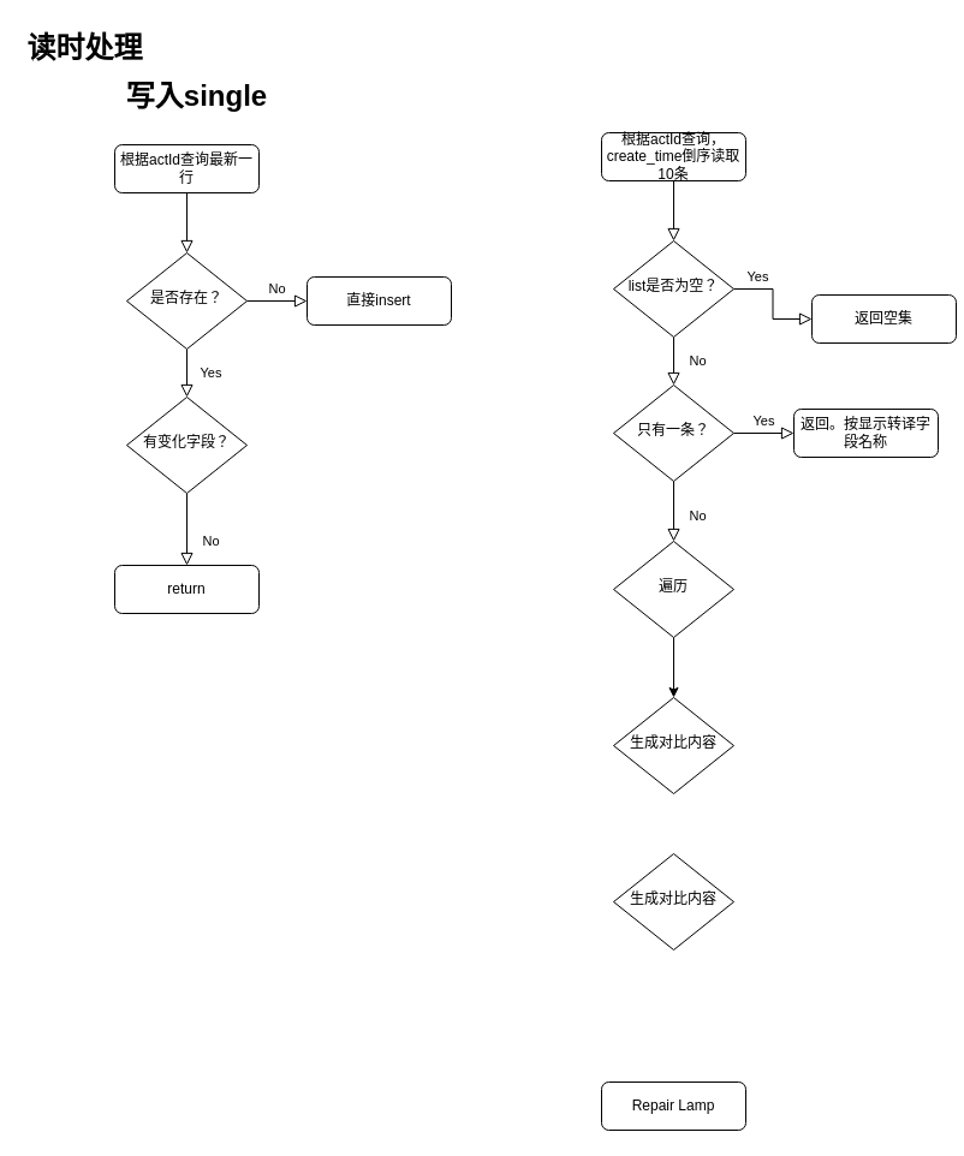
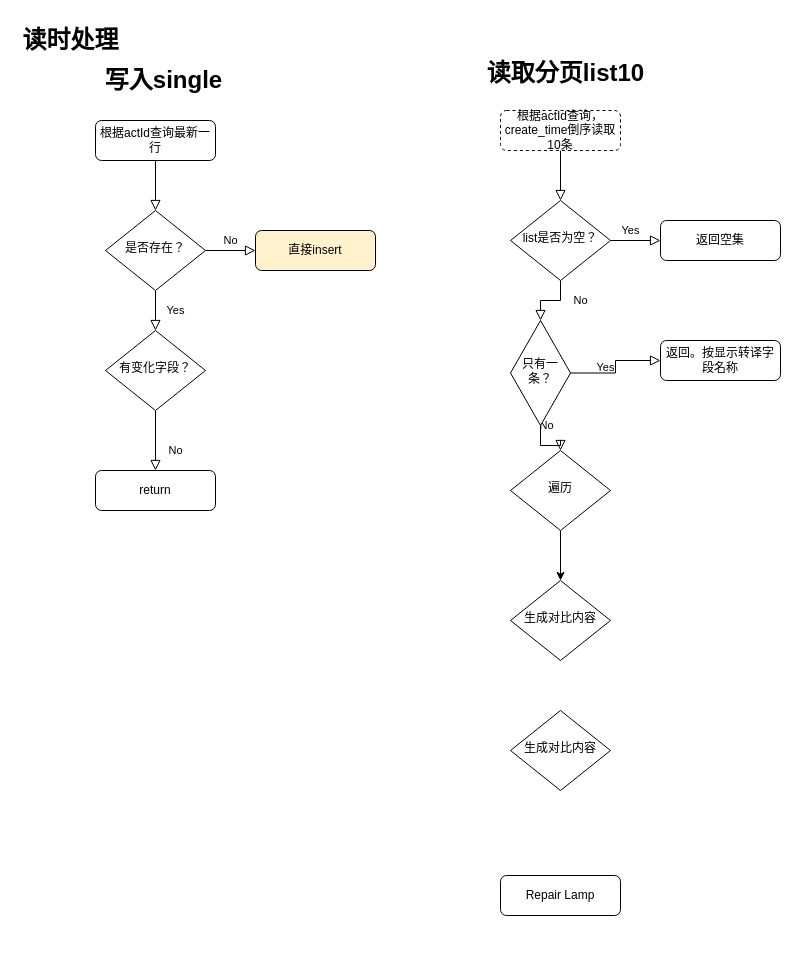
  <mxCell id="0" />
  <mxCell id="1" parent="0" />
  <mxCell id="2" value="" style="rounded=0;html=1;jettySize=auto;orthogonalLoop=1;fontSize=11;endArrow=block;endFill=0;endSize=8;strokeWidth=1;shadow=0;labelBackgroundColor=none;edgeStyle=orthogonalEdgeStyle;" parent="1" source="3" target="6" edge="1"><mxGeometry relative="1" as="geometry" /></mxCell>
  <mxCell id="3" value="根据actId查询最新一行" style="rounded=1;whiteSpace=wrap;html=1;fontSize=12;glass=0;strokeWidth=1;shadow=0;" parent="1" vertex="1"><mxGeometry x="95" y="120" width="120" height="40" as="geometry" /></mxCell>
  <mxCell id="4" value="Yes" style="rounded=0;html=1;jettySize=auto;orthogonalLoop=1;fontSize=11;endArrow=block;endFill=0;endSize=8;strokeWidth=1;shadow=0;labelBackgroundColor=none;edgeStyle=orthogonalEdgeStyle;" parent="1" source="6" target="9" edge="1"><mxGeometry y="20" relative="1" as="geometry"><mxPoint as="offset" /></mxGeometry></mxCell>
  <mxCell id="5" value="No" style="edgeStyle=orthogonalEdgeStyle;rounded=0;html=1;jettySize=auto;orthogonalLoop=1;fontSize=11;endArrow=block;endFill=0;endSize=8;strokeWidth=1;shadow=0;labelBackgroundColor=none;" parent="1" source="6" target="7" edge="1"><mxGeometry y="10" relative="1" as="geometry"><mxPoint as="offset" /></mxGeometry></mxCell>
  <mxCell id="6" value="是否存在？" style="rhombus;whiteSpace=wrap;html=1;shadow=0;fontFamily=Helvetica;fontSize=12;align=center;strokeWidth=1;spacing=6;spacingTop=-4;" parent="1" vertex="1"><mxGeometry x="105" y="210" width="100" height="80" as="geometry" /></mxCell>
- <mxCell id="7" value="直接insert" style="rounded=1;whiteSpace=wrap;html=1;fontSize=12;glass=0;strokeWidth=1;shadow=0;" parent="1" vertex="1"><mxGeometry x="255" y="230" width="120" height="40" as="geometry" /></mxCell>
+ <mxCell id="7" value="直接insert" style="rounded=1;whiteSpace=wrap;html=1;fontSize=12;glass=0;strokeWidth=1;shadow=0;fillColor=#fff2cc;" parent="1" vertex="1"><mxGeometry x="255" y="230" width="120" height="40" as="geometry" /></mxCell>
  <mxCell id="8" value="No" style="rounded=0;html=1;jettySize=auto;orthogonalLoop=1;fontSize=11;endArrow=block;endFill=0;endSize=8;strokeWidth=1;shadow=0;labelBackgroundColor=none;edgeStyle=orthogonalEdgeStyle;" parent="1" source="9" target="10" edge="1"><mxGeometry x="0.333" y="20" relative="1" as="geometry"><mxPoint as="offset" /></mxGeometry></mxCell>
  <mxCell id="9" value="有变化字段？" style="rhombus;whiteSpace=wrap;html=1;shadow=0;fontFamily=Helvetica;fontSize=12;align=center;strokeWidth=1;spacing=6;spacingTop=-4;" parent="1" vertex="1"><mxGeometry x="105" y="330" width="100" height="80" as="geometry" /></mxCell>
  <mxCell id="10" value="return" style="rounded=1;whiteSpace=wrap;html=1;fontSize=12;glass=0;strokeWidth=1;shadow=0;" parent="1" vertex="1"><mxGeometry x="95" y="470" width="120" height="40" as="geometry" /></mxCell>
  <mxCell id="11" value="写入single" style="text;strokeColor=none;fillColor=none;html=1;fontSize=24;fontStyle=1;verticalAlign=middle;align=center;" vertex="1" parent="1"><mxGeometry x="50" y="60" width="225" height="40" as="geometry" /></mxCell>
  <mxCell id="12" value="" style="rounded=0;html=1;jettySize=auto;orthogonalLoop=1;fontSize=11;endArrow=block;endFill=0;endSize=8;strokeWidth=1;shadow=0;labelBackgroundColor=none;edgeStyle=orthogonalEdgeStyle;" edge="1" parent="1" source="13" target="16"><mxGeometry relative="1" as="geometry" /></mxCell>
- <mxCell id="13" value="根据actId查询，create_time倒序读取10条" style="rounded=1;whiteSpace=wrap;html=1;fontSize=12;glass=0;strokeWidth=1;shadow=0;" vertex="1" parent="1"><mxGeometry x="500" y="110" width="120" height="40" as="geometry" /></mxCell>
+ <mxCell id="13" value="根据actId查询，create_time倒序读取10条" style="rounded=1;whiteSpace=wrap;html=1;fontSize=12;glass=0;strokeWidth=1;shadow=0;dashed=1;" vertex="1" parent="1"><mxGeometry x="500" y="110" width="120" height="40" as="geometry" /></mxCell>
  <mxCell id="14" value="Yes" style="rounded=0;html=1;jettySize=auto;orthogonalLoop=1;fontSize=11;endArrow=block;endFill=0;endSize=8;strokeWidth=1;shadow=0;labelBackgroundColor=none;edgeStyle=orthogonalEdgeStyle;" edge="1" parent="1" source="16" target="20"><mxGeometry x="-1" y="86" relative="1" as="geometry"><mxPoint x="-16" y="-50" as="offset" /></mxGeometry></mxCell>
  <mxCell id="15" value="No" style="edgeStyle=orthogonalEdgeStyle;rounded=0;html=1;jettySize=auto;orthogonalLoop=1;fontSize=11;endArrow=block;endFill=0;endSize=8;strokeWidth=1;shadow=0;labelBackgroundColor=none;" edge="1" parent="1" source="16" target="17"><mxGeometry x="-1" y="-67" relative="1" as="geometry"><mxPoint x="-30" y="-7" as="offset" /></mxGeometry></mxCell>
  <mxCell id="16" value="list是否为空？" style="rhombus;whiteSpace=wrap;html=1;shadow=0;fontFamily=Helvetica;fontSize=12;align=center;strokeWidth=1;spacing=6;spacingTop=-4;" vertex="1" parent="1"><mxGeometry x="510" y="200" width="100" height="80" as="geometry" /></mxCell>
- <mxCell id="17" value="返回空集" style="rounded=1;whiteSpace=wrap;html=1;fontSize=12;glass=0;strokeWidth=1;shadow=0;" vertex="1" parent="1"><mxGeometry x="675" y="245" width="120" height="40" as="geometry" /></mxCell>
+ <mxCell id="17" value="返回空集" style="rounded=1;whiteSpace=wrap;html=1;fontSize=12;glass=0;strokeWidth=1;shadow=0;" vertex="1" parent="1"><mxGeometry x="660" y="220" width="120" height="40" as="geometry" /></mxCell>
  <mxCell id="18" value="No" style="rounded=0;html=1;jettySize=auto;orthogonalLoop=1;fontSize=11;endArrow=block;endFill=0;endSize=8;strokeWidth=1;shadow=0;labelBackgroundColor=none;edgeStyle=orthogonalEdgeStyle;entryX=0.5;entryY=0;entryDx=0;entryDy=0;" edge="1" parent="1" source="20" target="25"><mxGeometry x="0.143" y="20" relative="1" as="geometry"><mxPoint as="offset" /></mxGeometry></mxCell>
  <mxCell id="19" value="Yes" style="edgeStyle=orthogonalEdgeStyle;rounded=0;html=1;jettySize=auto;orthogonalLoop=1;fontSize=11;endArrow=block;endFill=0;endSize=8;strokeWidth=1;shadow=0;labelBackgroundColor=none;" edge="1" parent="1" source="20" target="22"><mxGeometry y="10" relative="1" as="geometry"><mxPoint as="offset" /></mxGeometry></mxCell>
- <mxCell id="20" value="只有一条？" style="rhombus;whiteSpace=wrap;html=1;shadow=0;fontFamily=Helvetica;fontSize=12;align=center;strokeWidth=1;spacing=6;spacingTop=-4;" vertex="1" parent="1"><mxGeometry x="510" y="320" width="100" height="80" as="geometry" /></mxCell>
- <mxCell id="21" value="Repair Lamp" style="rounded=1;whiteSpace=wrap;html=1;fontSize=12;glass=0;strokeWidth=1;shadow=0;" vertex="1" parent="1"><mxGeometry x="500" y="900" width="120" height="40" as="geometry" /></mxCell>
+ <mxCell id="20" value="只有一条？" style="rhombus;whiteSpace=wrap;html=1;shadow=0;fontFamily=Helvetica;fontSize=12;align=center;strokeWidth=1;spacing=6;spacingTop=-4;" vertex="1" parent="1"><mxGeometry x="510" y="320" width="60" height="105" as="geometry" /></mxCell>
+ <mxCell id="21" value="Repair Lamp" style="rounded=1;whiteSpace=wrap;html=1;fontSize=12;glass=0;strokeWidth=1;shadow=0;" vertex="1" parent="1"><mxGeometry x="500" y="875" width="120" height="40" as="geometry" /></mxCell>
  <mxCell id="22" value="返回。按显示转译字段名称" style="rounded=1;whiteSpace=wrap;html=1;fontSize=12;glass=0;strokeWidth=1;shadow=0;" vertex="1" parent="1"><mxGeometry x="660" y="340" width="120" height="40" as="geometry" /></mxCell>
+ <mxCell id="23" value="读取分页list10" style="text;strokeColor=none;fillColor=none;html=1;fontSize=24;fontStyle=1;verticalAlign=middle;align=center;" vertex="1" parent="1"><mxGeometry x="450" y="50" width="230" height="45" as="geometry" /></mxCell>
  <mxCell id="24" style="edgeStyle=orthogonalEdgeStyle;rounded=0;orthogonalLoop=1;jettySize=auto;html=1;" edge="1" parent="1" source="25" target="26"><mxGeometry relative="1" as="geometry"><mxPoint x="560" y="580" as="targetPoint" /></mxGeometry></mxCell>
  <mxCell id="25" value="遍历" style="rhombus;whiteSpace=wrap;html=1;shadow=0;fontFamily=Helvetica;fontSize=12;align=center;strokeWidth=1;spacing=6;spacingTop=-4;" vertex="1" parent="1"><mxGeometry x="510" y="450" width="100" height="80" as="geometry" /></mxCell>
  <mxCell id="26" value="生成对比内容" style="rhombus;whiteSpace=wrap;html=1;shadow=0;fontFamily=Helvetica;fontSize=12;align=center;strokeWidth=1;spacing=6;spacingTop=-4;" vertex="1" parent="1"><mxGeometry x="510" y="580" width="100" height="80" as="geometry" /></mxCell>
  <mxCell id="27" value="生成对比内容" style="rhombus;whiteSpace=wrap;html=1;shadow=0;fontFamily=Helvetica;fontSize=12;align=center;strokeWidth=1;spacing=6;spacingTop=-4;" vertex="1" parent="1"><mxGeometry x="510" y="710" width="100" height="80" as="geometry" /></mxCell>
  <mxCell id="28" value="读时处理" style="text;strokeColor=none;fillColor=none;html=1;fontSize=24;fontStyle=1;verticalAlign=middle;align=center;" vertex="1" parent="1"><mxGeometry x="20" width="100" height="40" as="geometry" y="20" /></mxCell>
